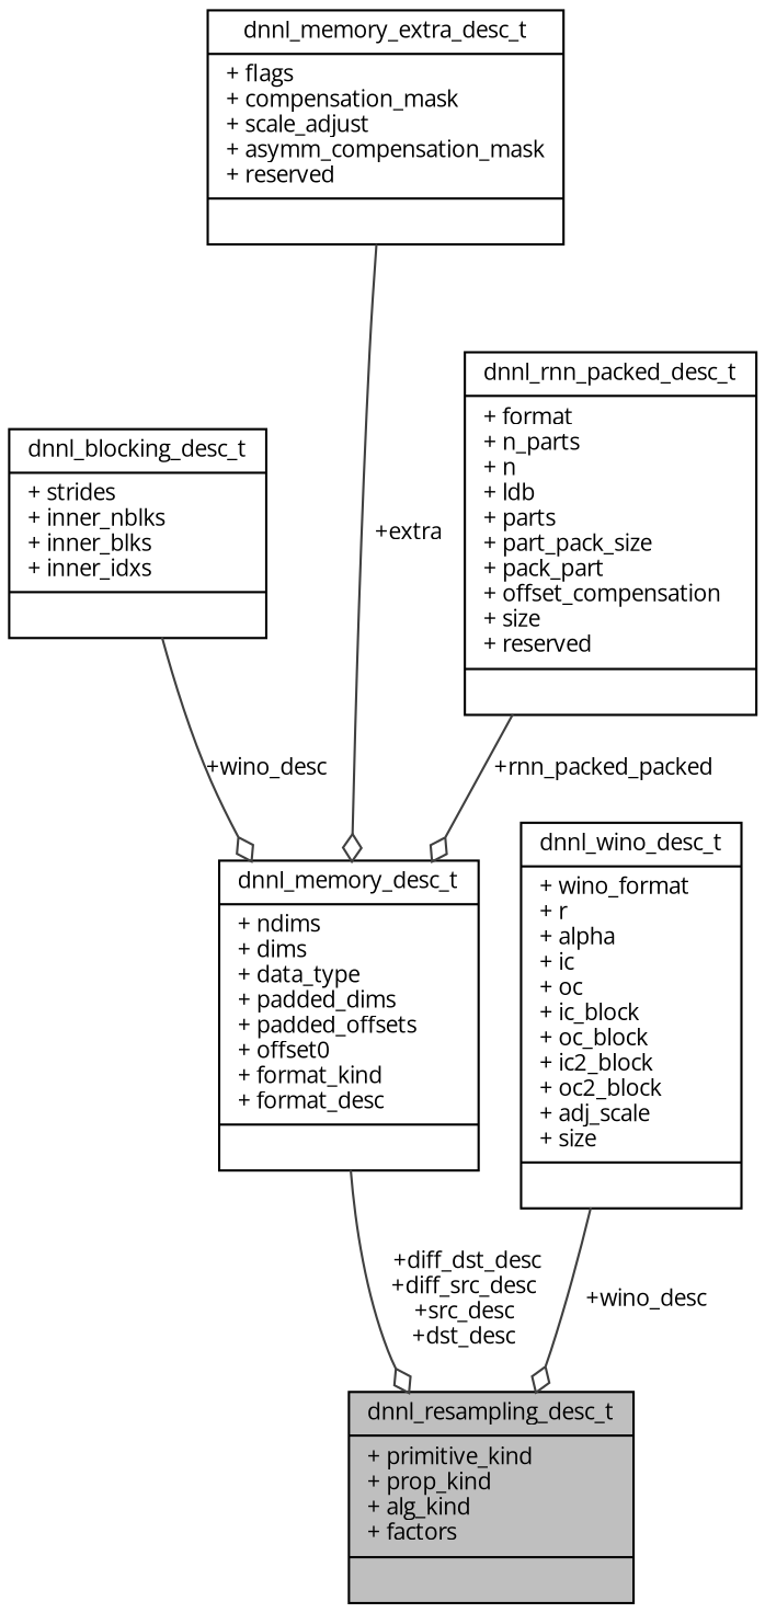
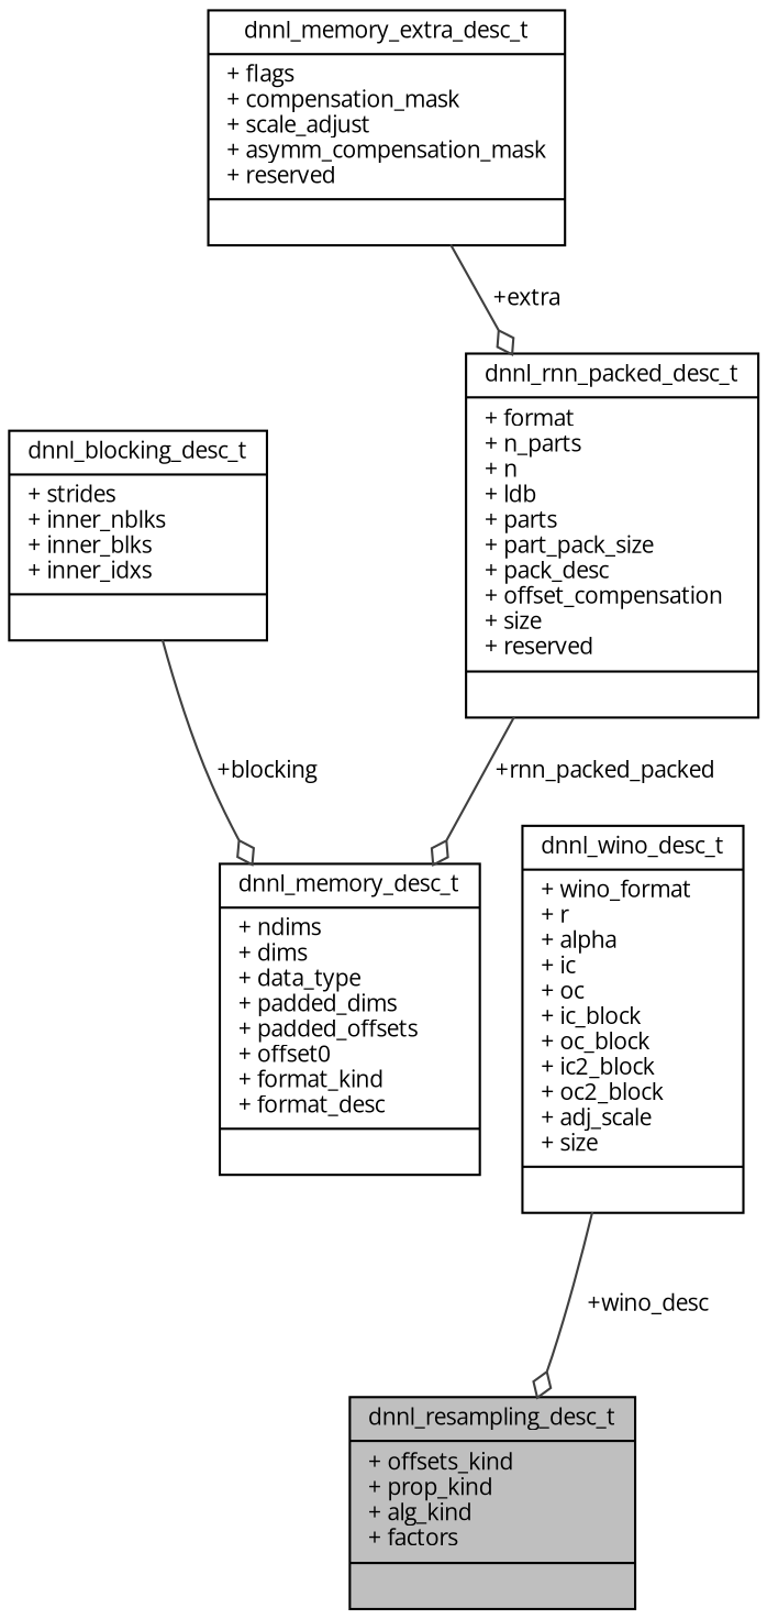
  digraph {
    fontname="Open Sans"
    node [color=black fillcolor=white fontname="Open Sans" fontsize=10 shape=record style=filled]
    edge [arrowhead=odiamond color=grey25 fontname="Open Sans" fontsize=10 labelfontname=Helvetica labelfontsize=10 style=solid]
-   n1 [fillcolor=grey75 fontcolor=black height=0.2 label="{dnnl_resampling_desc_t\n|+ primitive_kind\l+ prop_kind\l+ alg_kind\l+ factors\l|}" width=0.4]
+   n1 [fillcolor=grey75 fontcolor=black height=0.2 label="{dnnl_resampling_desc_t\n|+ offsets_kind\l+ prop_kind\l+ alg_kind\l+ factors\l|}" width=0.4]
    n2 [height=0.2 label="{dnnl_memory_desc_t\n|+ ndims\l+ dims\l+ data_type\l+ padded_dims\l+ padded_offsets\l+ offset0\l+ format_kind\l+ format_desc\l|}" width=0.4]
    n3 [height=0.2 label="{dnnl_wino_desc_t\n|+ wino_format\l+ r\l+ alpha\l+ ic\l+ oc\l+ ic_block\l+ oc_block\l+ ic2_block\l+ oc2_block\l+ adj_scale\l+ size\l|}" width=0.4]
    n4 [height=0.2 label="{dnnl_blocking_desc_t\n|+ strides\l+ inner_nblks\l+ inner_blks\l+ inner_idxs\l|}" width=0.4]
-   n5 [height=0.2 label="{dnnl_rnn_packed_desc_t\n|+ format\l+ n_parts\l+ n\l+ ldb\l+ parts\l+ part_pack_size\l+ pack_part\l+ offset_compensation\l+ size\l+ reserved\l|}" width=0.4]
+   n5 [height=0.2 label="{dnnl_rnn_packed_desc_t\n|+ format\l+ n_parts\l+ n\l+ ldb\l+ parts\l+ part_pack_size\l+ pack_desc\l+ offset_compensation\l+ size\l+ reserved\l|}" width=0.4]
    n6 [height=0.2 label="{dnnl_memory_extra_desc_t\n|+ flags\l+ compensation_mask\l+ scale_adjust\l+ asymm_compensation_mask\l+ reserved\l|}" width=0.4]
-   n2 -> n1 [label=" +diff_dst_desc\n+diff_src_desc\n+src_desc\n+dst_desc"]
    n3 -> n1 [label=" +wino_desc"]
-   n4 -> n2 [label=" +wino_desc"]
+   n4 -> n2 [label=" +blocking"]
    n5 -> n2 [label=" +rnn_packed_packed"]
-   n6 -> n2 [label=" +extra"]
+   n6 -> n5 [label=" +extra"]
  }
